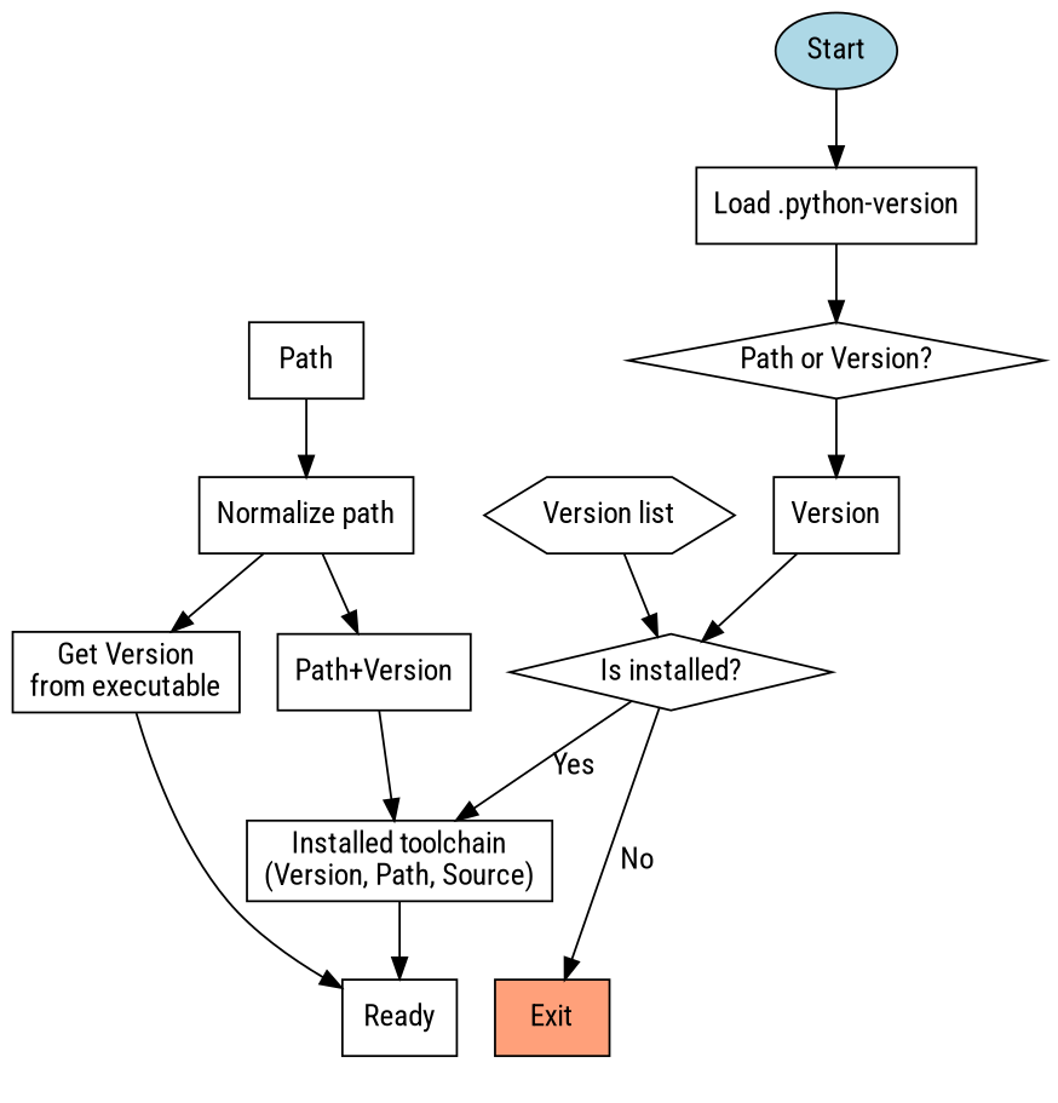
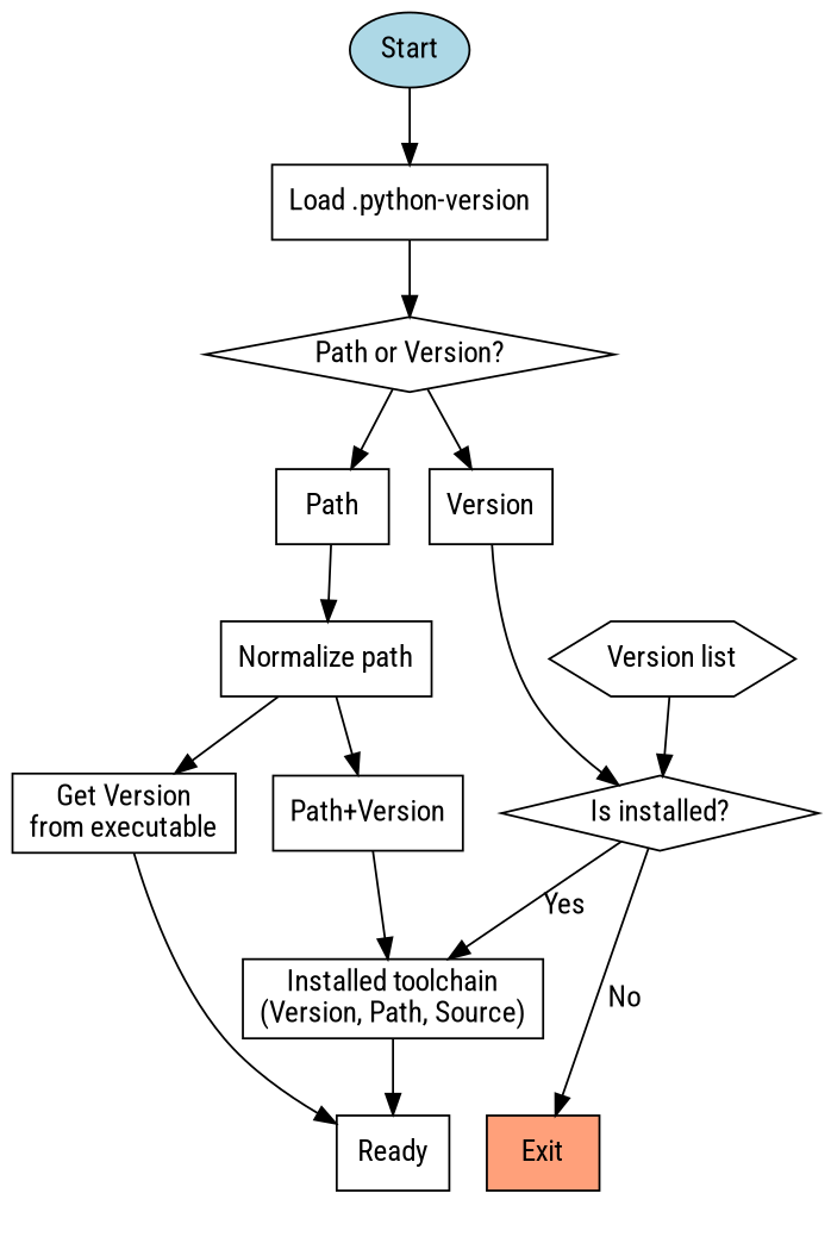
  digraph {
    fontname="Roboto Condensed"
    node [fontname="Roboto Condensed" shape=rectangle]
    edge [fontname="Roboto Condensed"]
    n1 [fillcolor=lightsalmon label=Exit style=filled]
    n2 [label=Ready]
    n3 [fillcolor=lightblue label=Start shape=oval style=filled]
    n4 [label="Load .python-version"]
    n5 [label="Path or Version?" shape=diamond]
    n6 [label="Version list" shape=hexagon]
    n7 [label="Is installed?" shape=diamond]
    n8 [label="Installed toolchain\n(Version, Path, Source)"]
    n9 [label=Path]
    n10 [label=Version]
    n11 [label="Normalize path"]
    n12 [label="Get Version\nfrom executable"]
    n13 [label="Path+Version"]
    subgraph cluster_1 {
      color=none
      n1
      n2
    }
    n3 -> n4
    n4 -> n5
+   n5 -> n9
    n5 -> n10
    n6 -> n7
    n7 -> n1 [label=No]
    n7 -> n8 [label=Yes]
    n8 -> n2
    n9 -> n11
    n10 -> n7
    n11 -> n12
    n11 -> n13
    n12 -> n2
    n13 -> n8
  }
